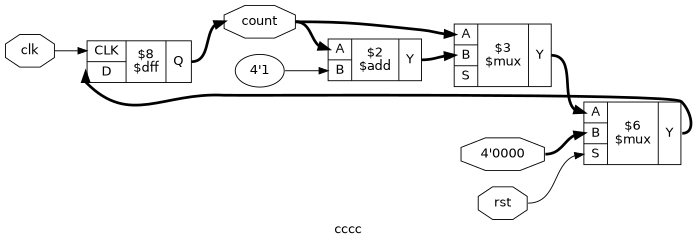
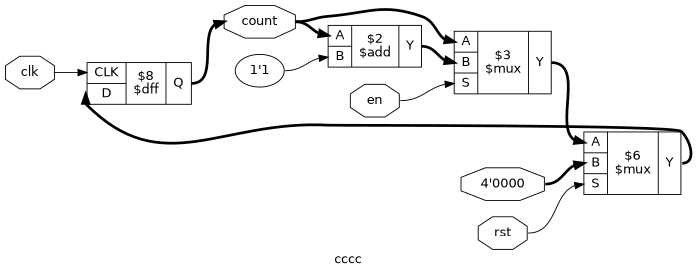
  digraph {
    fontname="DejaVu Sans"
    label=cccc
    rankdir=LR
    remincross=true
    node [fontname="DejaVu Sans" shape=octagon]
    edge [color=black fontname="DejaVu Sans" headport="p8:w" tailport=e style="setlinewidth(3)"]
    n1 [color=black fontcolor=black label=clk]
    n2 [label="{{<p12> CLK|<p13> D}|$8\n$dff|{<p14> Q}}" shape=record]
    n3 [color=black fontcolor=black label=count]
    n4 [label="{{<p8> A|<p9> B}|$2\n$add|{<p10> Y}}" shape=record]
    n5 [label="{{<p8> A|<p9> B|<p16> S}|$3\n$mux|{<p10> Y}}" shape=record]
    n6 [label="{{<p8> A|<p9> B|<p16> S}|$6\n$mux|{<p10> Y}}" shape=record]
+   n7 [color=black fontcolor=black label=en]
    n8 [color=black fontcolor=black label=rst]
-   n9 [label="4'1" shape=""]
+   n9 [label="1'1" shape=""]
    n10 [label="4'0000"]
    n1 -> n2 [headport="p12:w" style=""]
    n2 -> n3 [headport=w tailport="p14:e"]
    n3 -> n4
    n3 -> n5
    n4 -> n5 [headport="p9:w" tailport="p10:e"]
    n5 -> n6 [tailport="p10:e"]
    n6 -> n2 [headport="p13:w" tailport="p10:e"]
+   n7 -> n5 [headport="p16:w" style=""]
    n8 -> n6 [headport="p16:w" style=""]
    n9 -> n4 [headport="p9:w" style=""]
    n10 -> n6 [headport="p9:w"]
  }
